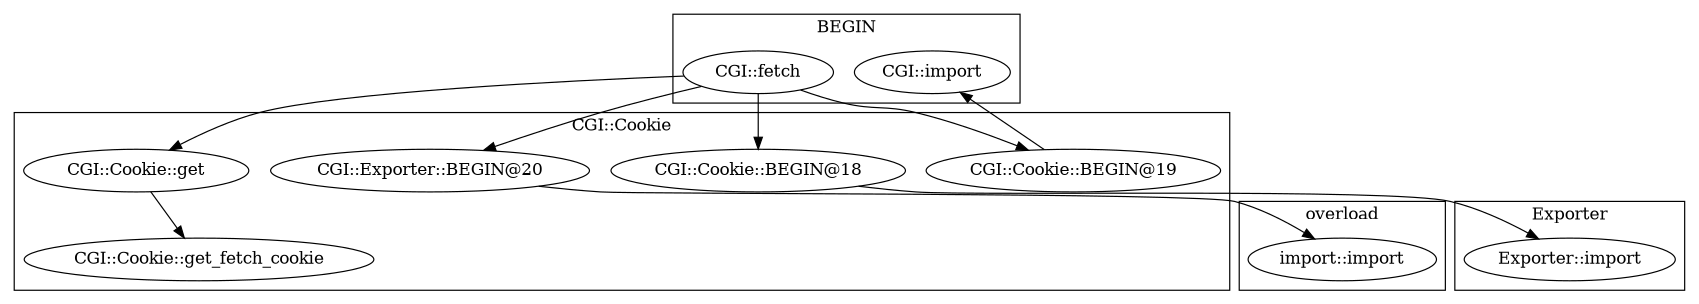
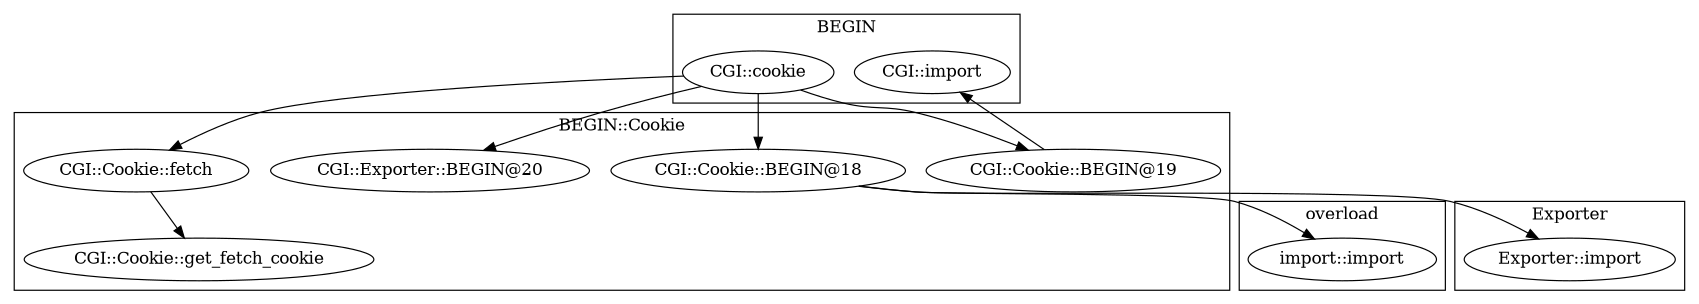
  digraph {
    "CGI::import"
-   "CGI::cookie" [label="CGI::fetch"]
+   "CGI::cookie"
    "Exporter::import"
    n4 [label="import::import"]
    "CGI::Cookie::BEGIN@19"
    n6 [label="CGI::Exporter::BEGIN@20"]
    "CGI::Cookie::BEGIN@18"
-   "CGI::Cookie::fetch" [label="CGI::Cookie::get"]
+   "CGI::Cookie::fetch"
    n9 [label="CGI::Cookie::get_fetch_cookie"]
    subgraph cluster_1 {
      label=BEGIN
      "CGI::import"
      "CGI::cookie"
    }
    subgraph cluster_2 {
      label=Exporter
      "Exporter::import"
    }
    subgraph cluster_3 {
      label=overload
      n4
    }
    subgraph cluster_4 {
-     label="CGI::Cookie"
+     label="BEGIN::Cookie"
      "CGI::Cookie::BEGIN@19"
      n6
      "CGI::Cookie::BEGIN@18"
      "CGI::Cookie::fetch"
      n9
    }
    "CGI::cookie" -> "CGI::Cookie::BEGIN@19"
    "CGI::cookie" -> n6
    "CGI::cookie" -> "CGI::Cookie::BEGIN@18"
    "CGI::cookie" -> "CGI::Cookie::fetch"
    "CGI::Cookie::BEGIN@19" -> "CGI::import"
-   n6 -> n4
+   "CGI::Cookie::BEGIN@18" -> n4
    "CGI::Cookie::BEGIN@18" -> "Exporter::import"
    "CGI::Cookie::fetch" -> n9
  }
